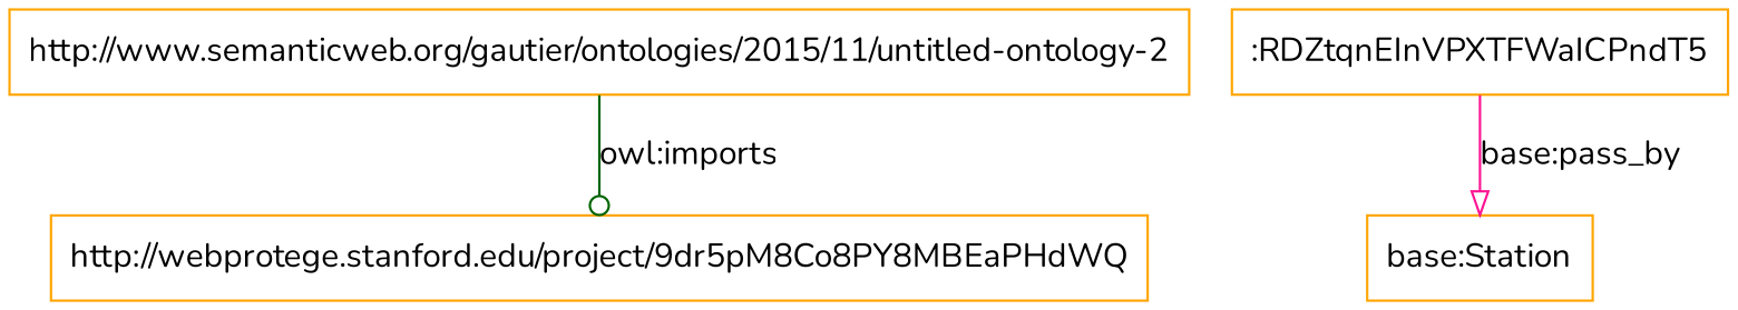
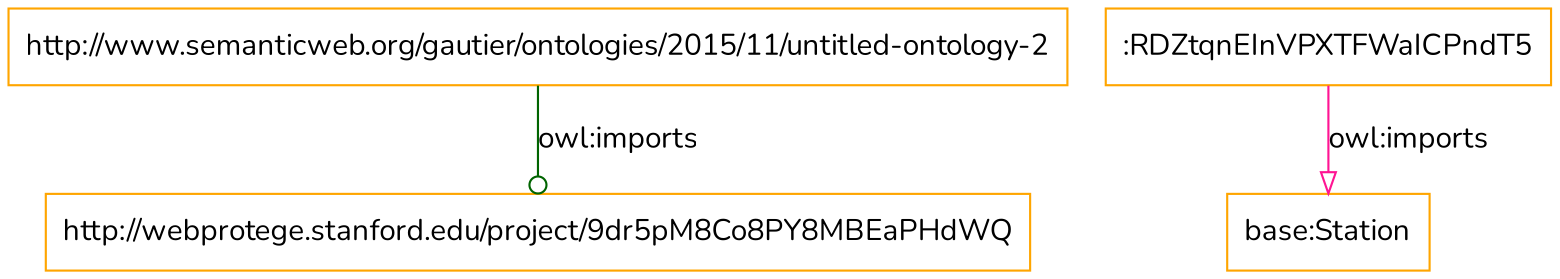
  digraph {
    rankdir=TB
    fontname=Nunito
    node [color=orange shape=rectangle fontname=Nunito]
    edge [fontname=Nunito]
    "http://www.semanticweb.org/gautier/ontologies/2015/11/untitled-ontology-2"
    "http://webprotege.stanford.edu/project/9dr5pM8Co8PY8MBEaPHdWQ"
    ":RDZtqnEInVPXTFWaICPndT5"
    "base:Station"
    "http://www.semanticweb.org/gautier/ontologies/2015/11/untitled-ontology-2" -> "http://webprotege.stanford.edu/project/9dr5pM8Co8PY8MBEaPHdWQ" [label="owl:imports" color=darkgreen arrowhead=odot]
-   ":RDZtqnEInVPXTFWaICPndT5" -> "base:Station" [label="base:pass_by" color=deeppink arrowhead=onormal]
+   ":RDZtqnEInVPXTFWaICPndT5" -> "base:Station" [label="owl:imports" color=deeppink arrowhead=onormal]
  }
